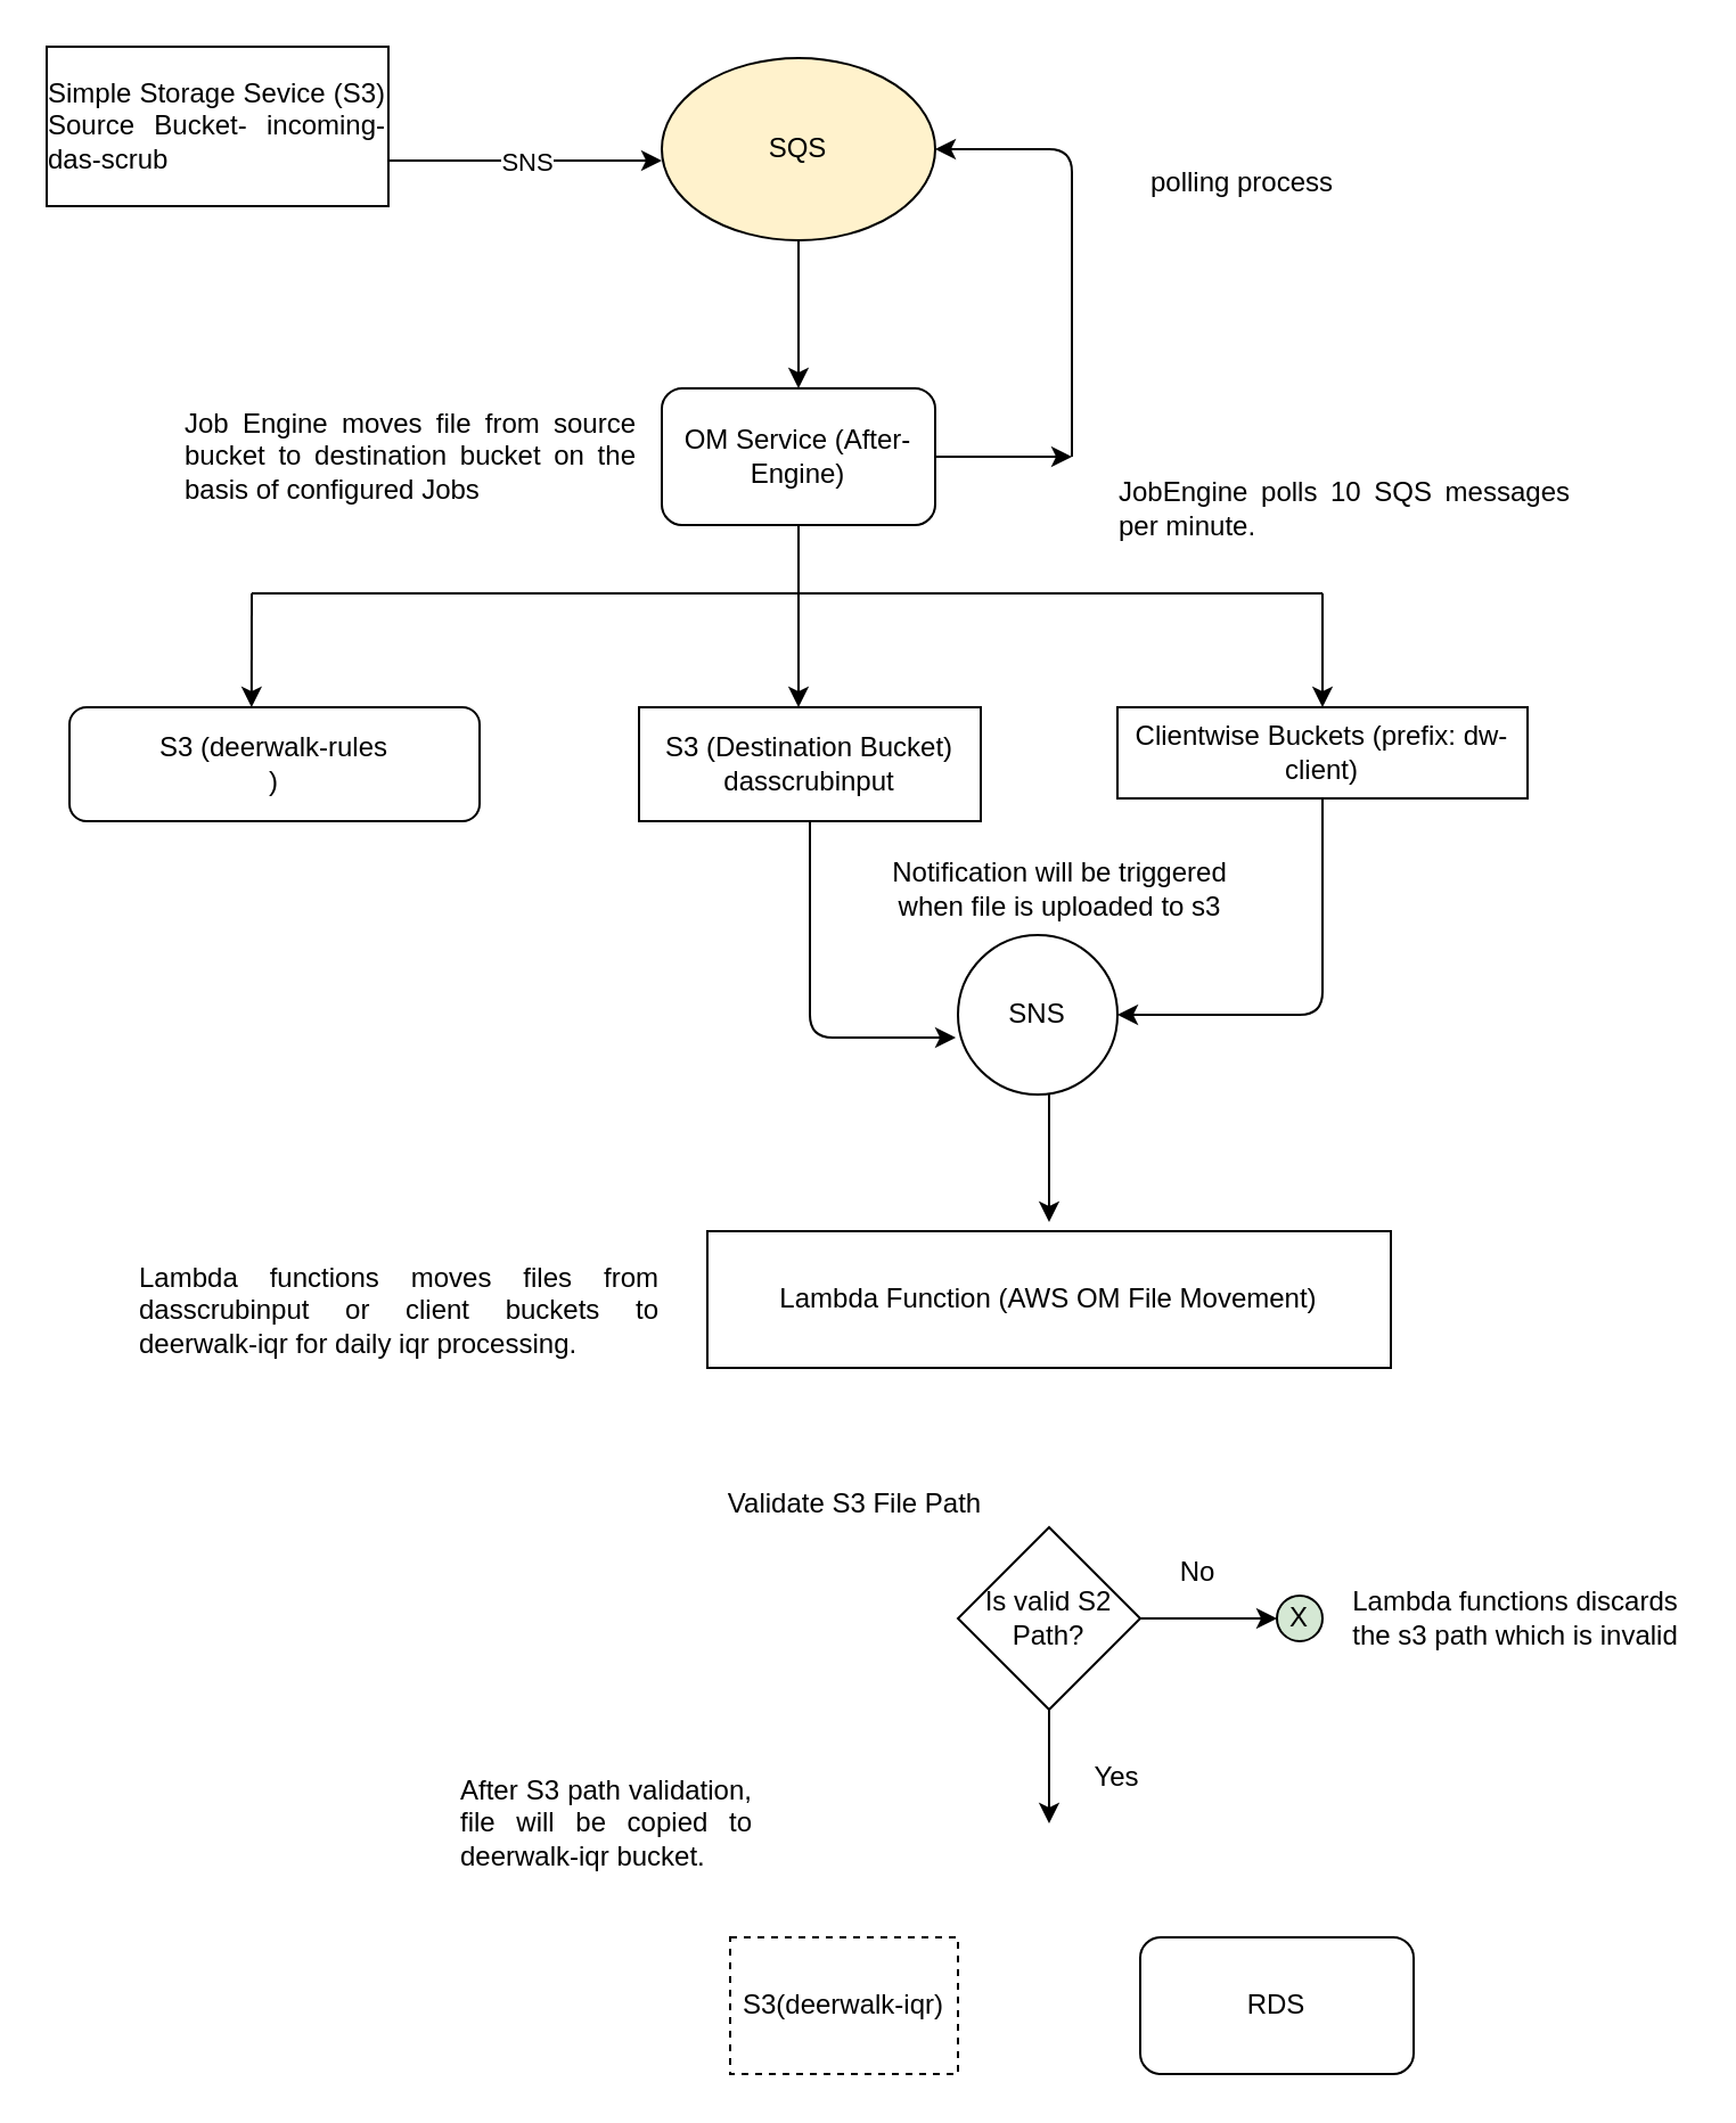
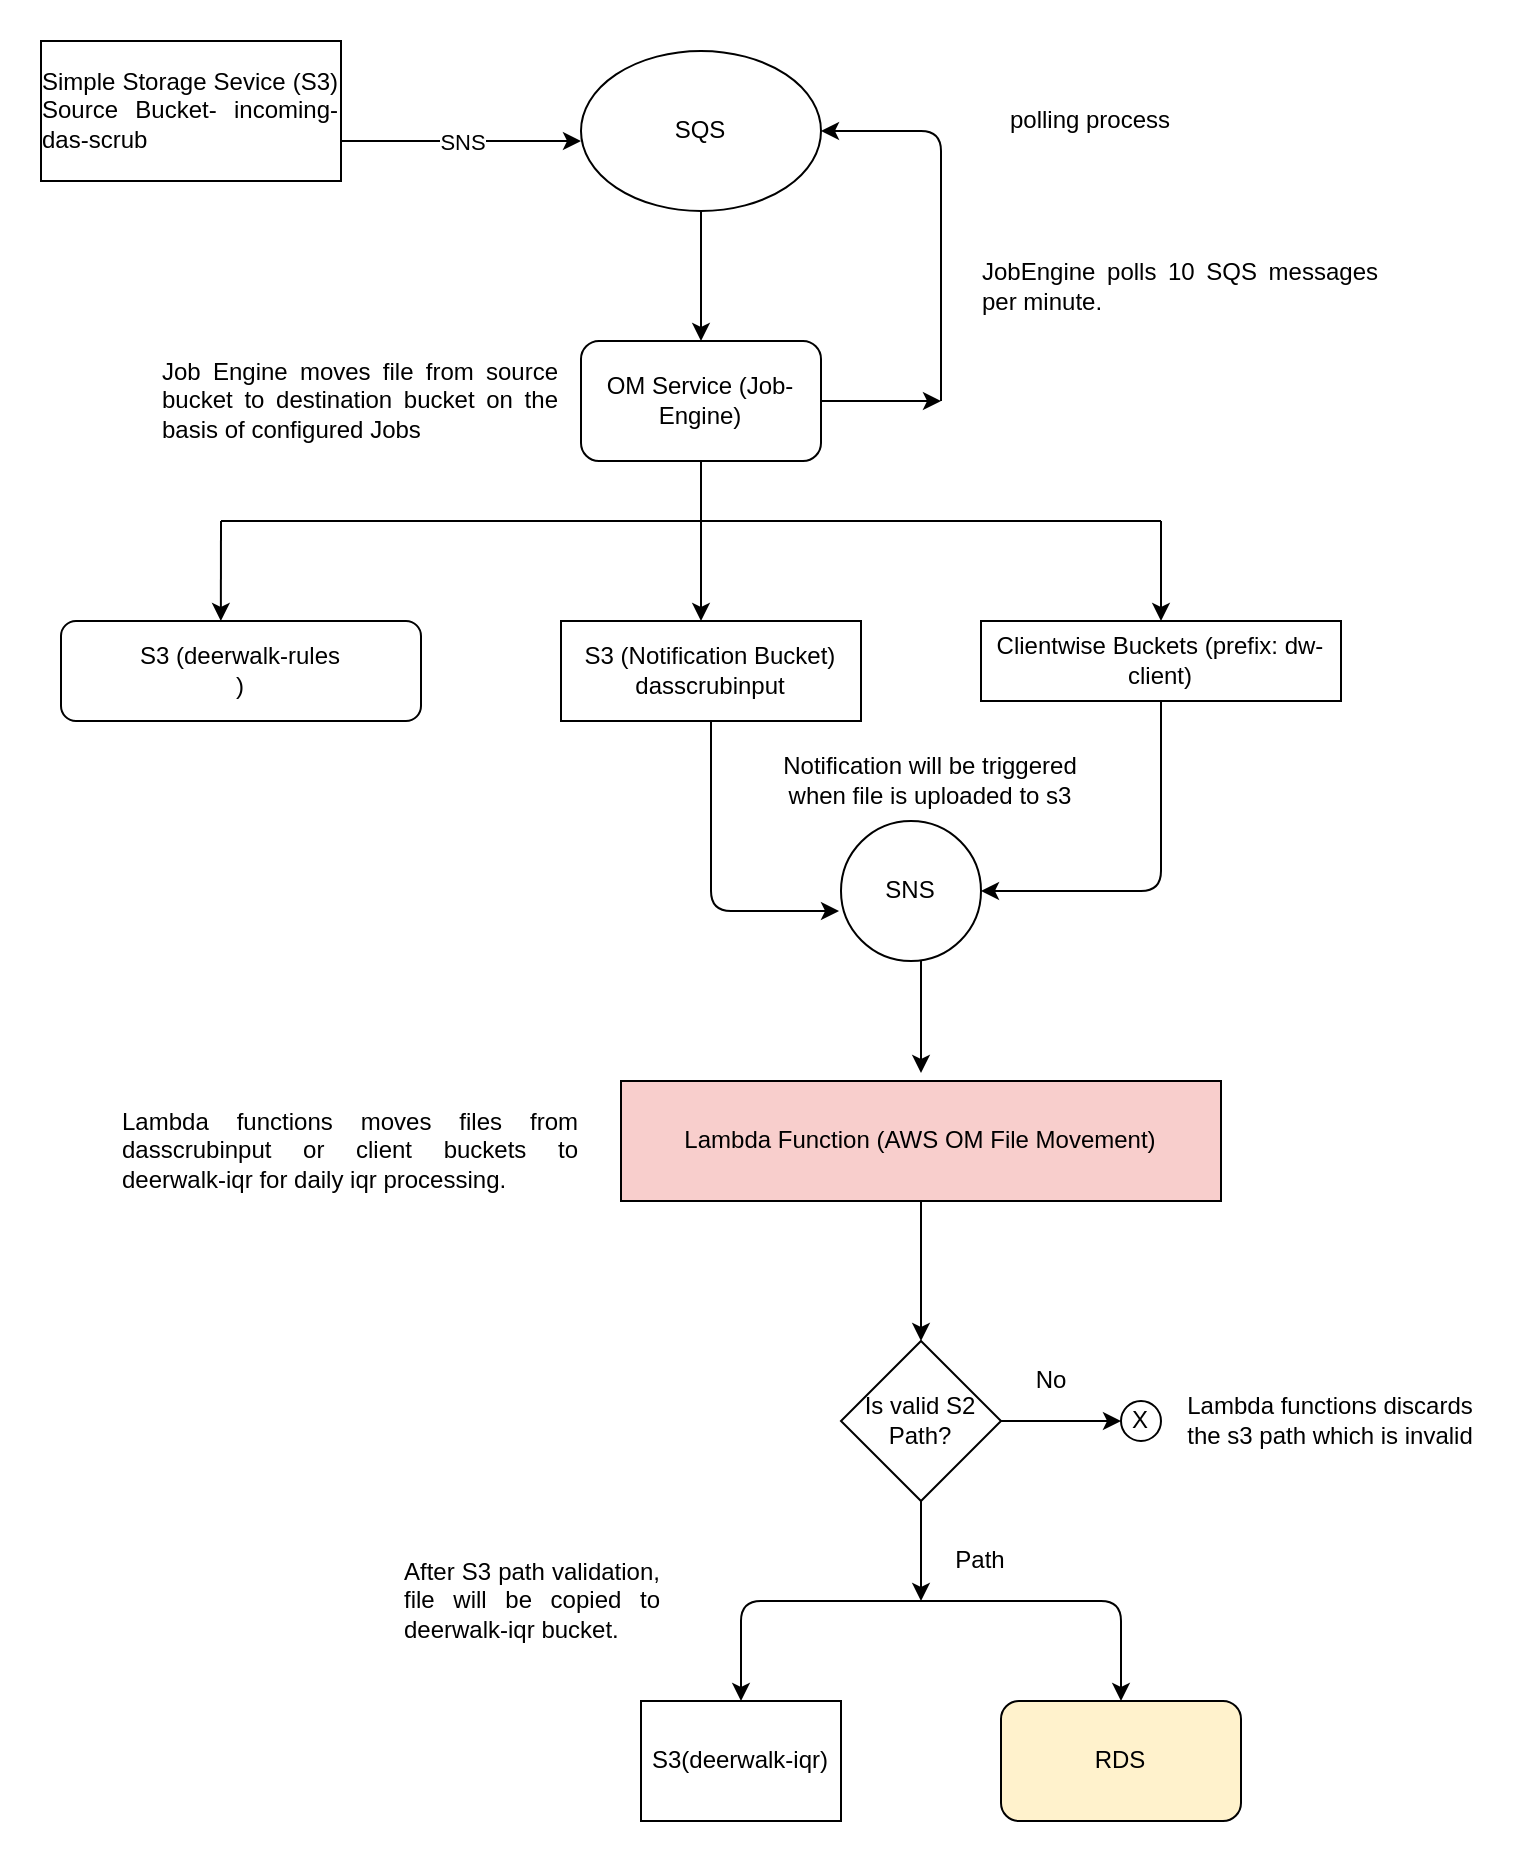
  <mxCell id="0" />
  <mxCell id="1" parent="0" />
  <mxCell id="2" value="&lt;div style=&quot;text-align: justify&quot;&gt;&lt;span&gt;Simple Storage Sevice (S3) Source Bucket- incoming-das-scrub&lt;/span&gt;&lt;/div&gt;" style="rounded=0;whiteSpace=wrap;html=1;" parent="1" vertex="1"><mxGeometry x="20" y="20" width="150" height="70" as="geometry" /></mxCell>
- <mxCell id="3" value="S3 (Destination Bucket) dasscrubinput" style="rounded=0;whiteSpace=wrap;html=1;" parent="1" vertex="1"><mxGeometry x="280" y="310" width="150" height="50" as="geometry" /></mxCell>
- <mxCell id="4" value="SQS" style="ellipse;whiteSpace=wrap;html=1;fillColor=#fff2cc;" parent="1" vertex="1"><mxGeometry x="290" y="25" width="120" height="80" as="geometry" /></mxCell>
+ <mxCell id="3" value="S3 (Notification Bucket) dasscrubinput" style="rounded=0;whiteSpace=wrap;html=1;" parent="1" vertex="1"><mxGeometry x="280" y="310" width="150" height="50" as="geometry" /></mxCell>
+ <mxCell id="4" value="SQS" style="ellipse;whiteSpace=wrap;html=1;" parent="1" vertex="1"><mxGeometry x="290" y="25" width="120" height="80" as="geometry" /></mxCell>
  <mxCell id="5" value="" style="endArrow=classic;html=1;" parent="1" edge="1"><mxGeometry relative="1" as="geometry"><mxPoint x="170" y="70" as="sourcePoint" /><mxPoint x="290" y="70" as="targetPoint" /><Array as="points" /></mxGeometry></mxCell>
  <mxCell id="6" value="SNS" style="edgeLabel;resizable=0;html=1;align=center;verticalAlign=middle;" parent="5" connectable="0" vertex="1"><mxGeometry relative="1" as="geometry" /></mxCell>
- <mxCell id="7" value="OM Service (After-Engine)" style="rounded=1;whiteSpace=wrap;html=1;" parent="1" vertex="1"><mxGeometry x="290" y="170" width="120" height="60" as="geometry" /></mxCell>
+ <mxCell id="7" value="OM Service (Job-Engine)" style="rounded=1;whiteSpace=wrap;html=1;" parent="1" vertex="1"><mxGeometry x="290" y="170" width="120" height="60" as="geometry" /></mxCell>
  <mxCell id="8" value="" style="endArrow=classic;html=1;" parent="1" source="4" edge="1"><mxGeometry width="50" height="50" relative="1" as="geometry"><mxPoint x="300" y="250" as="sourcePoint" /><mxPoint x="350" y="170" as="targetPoint" /></mxGeometry></mxCell>
- <mxCell id="9" value="polling process&lt;br&gt;" style="text;html=1;strokeColor=none;fillColor=none;align=center;verticalAlign=middle;whiteSpace=wrap;rounded=0;" parent="1" vertex="1"><mxGeometry x="490" y="70" width="110" height="20" as="geometry" /></mxCell>
+ <mxCell id="9" value="polling process&lt;br&gt;" style="text;html=1;strokeColor=none;fillColor=none;align=center;verticalAlign=middle;whiteSpace=wrap;rounded=0;" parent="1" vertex="1"><mxGeometry x="490" y="50" width="110" height="20" as="geometry" /></mxCell>
  <mxCell id="10" value="" style="endArrow=classic;html=1;exitX=1;exitY=0.5;exitDx=0;exitDy=0;" parent="1" source="7" edge="1"><mxGeometry width="50" height="50" relative="1" as="geometry"><mxPoint x="330" y="250" as="sourcePoint" /><mxPoint x="470" y="200" as="targetPoint" /></mxGeometry></mxCell>
  <mxCell id="11" value="" style="endArrow=classic;html=1;entryX=1;entryY=0.5;entryDx=0;entryDy=0;" parent="1" edge="1" target="4"><mxGeometry width="50" height="50" relative="1" as="geometry"><mxPoint x="470" y="200" as="sourcePoint" /><mxPoint x="470" y="60" as="targetPoint" /><Array as="points"><mxPoint x="470" y="65" /></Array></mxGeometry></mxCell>
  <mxCell id="12" value="" style="endArrow=classic;html=1;exitX=0.5;exitY=1;exitDx=0;exitDy=0;" parent="1" source="7" edge="1"><mxGeometry width="50" height="50" relative="1" as="geometry"><mxPoint x="300" y="250" as="sourcePoint" /><mxPoint x="350" y="310" as="targetPoint" /></mxGeometry></mxCell>
  <mxCell id="13" value="" style="endArrow=classic;html=1;exitX=0.5;exitY=1;exitDx=0;exitDy=0;entryX=-0.014;entryY=0.643;entryDx=0;entryDy=0;entryPerimeter=0;" parent="1" source="3" edge="1" target="21"><mxGeometry relative="1" as="geometry"><mxPoint x="270" y="270" as="sourcePoint" /><mxPoint x="355" y="440" as="targetPoint" /><Array as="points"><mxPoint x="355" y="455" /></Array></mxGeometry></mxCell>
- <mxCell id="14" value="Lambda Function (AWS OM File Movement)" style="rounded=0;whiteSpace=wrap;html=1;" parent="1" vertex="1"><mxGeometry x="310" y="540" width="300" height="60" as="geometry" /></mxCell>
+ <mxCell id="14" value="Lambda Function (AWS OM File Movement)" style="rounded=0;whiteSpace=wrap;html=1;fillColor=#f8cecc;" parent="1" vertex="1"><mxGeometry x="310" y="540" width="300" height="60" as="geometry" /></mxCell>
  <mxCell id="15" value="S3 (deerwalk-rules&lt;br&gt;)" style="whiteSpace=wrap;html=1;rounded=1;" vertex="1" parent="1"><mxGeometry x="30" y="310" width="180" height="50" as="geometry" /></mxCell>
  <mxCell id="16" value="Clientwise Buckets (prefix: dw-client)" style="rounded=0;whiteSpace=wrap;html=1;" vertex="1" parent="1"><mxGeometry x="490" y="310" width="180" height="40" as="geometry" /></mxCell>
  <mxCell id="17" value="" style="endArrow=none;html=1;" edge="1" parent="1"><mxGeometry width="50" height="50" relative="1" as="geometry"><mxPoint x="110" y="260" as="sourcePoint" /><mxPoint x="350" y="260" as="targetPoint" /></mxGeometry></mxCell>
  <mxCell id="18" value="" style="endArrow=none;html=1;" edge="1" parent="1"><mxGeometry width="50" height="50" relative="1" as="geometry"><mxPoint x="580" y="260" as="sourcePoint" /><mxPoint x="350" y="260" as="targetPoint" /></mxGeometry></mxCell>
  <mxCell id="19" value="" style="endArrow=classic;html=1;entryX=0.444;entryY=0;entryDx=0;entryDy=0;entryPerimeter=0;" edge="1" parent="1" target="15"><mxGeometry width="50" height="50" relative="1" as="geometry"><mxPoint x="110" y="260" as="sourcePoint" /><mxPoint x="360" y="330" as="targetPoint" /></mxGeometry></mxCell>
  <mxCell id="20" value="" style="endArrow=classic;html=1;entryX=0.5;entryY=0;entryDx=0;entryDy=0;" edge="1" parent="1" target="16"><mxGeometry width="50" height="50" relative="1" as="geometry"><mxPoint x="580" y="260" as="sourcePoint" /><mxPoint x="119.92" y="320" as="targetPoint" /></mxGeometry></mxCell>
  <mxCell id="21" value="SNS" style="ellipse;whiteSpace=wrap;html=1;aspect=fixed;" vertex="1" parent="1"><mxGeometry x="420" y="410" width="70" height="70" as="geometry" /></mxCell>
  <mxCell id="22" value="" style="endArrow=classic;html=1;" edge="1" parent="1"><mxGeometry relative="1" as="geometry"><mxPoint x="460" y="480" as="sourcePoint" /><mxPoint x="460" y="536" as="targetPoint" /></mxGeometry></mxCell>
  <mxCell id="23" value="" style="endArrow=classic;html=1;exitX=0.5;exitY=1;exitDx=0;exitDy=0;entryX=1;entryY=0.5;entryDx=0;entryDy=0;" edge="1" parent="1" source="16" target="21"><mxGeometry relative="1" as="geometry"><mxPoint x="365" y="370" as="sourcePoint" /><mxPoint x="580" y="430" as="targetPoint" /><Array as="points"><mxPoint x="580" y="445" /></Array></mxGeometry></mxCell>
- <mxCell id="24" value="S3(deerwalk-iqr)" style="rounded=0;whiteSpace=wrap;html=1;dashed=1;" vertex="1" parent="1"><mxGeometry x="320" y="850" width="100" height="60" as="geometry" /></mxCell>
+ <mxCell id="24" value="S3(deerwalk-iqr)" style="rounded=0;whiteSpace=wrap;html=1;" vertex="1" parent="1"><mxGeometry x="320" y="850" width="100" height="60" as="geometry" /></mxCell>
  <mxCell id="25" value="Is valid S2 Path?" style="rhombus;whiteSpace=wrap;html=1;" vertex="1" parent="1"><mxGeometry x="420" y="670" width="80" height="80" as="geometry" /></mxCell>
- <mxCell id="27" value="Yes" style="text;html=1;strokeColor=none;fillColor=none;align=center;verticalAlign=middle;whiteSpace=wrap;rounded=0;" vertex="1" parent="1"><mxGeometry x="470" y="770" width="40" height="20" as="geometry" /></mxCell>
+ <mxCell id="26" value="" style="endArrow=classic;html=1;exitX=0.5;exitY=1;exitDx=0;exitDy=0;entryX=0.5;entryY=0;entryDx=0;entryDy=0;" edge="1" parent="1" source="14" target="25"><mxGeometry width="50" height="50" relative="1" as="geometry"><mxPoint x="420" y="660" as="sourcePoint" /><mxPoint x="460" y="650" as="targetPoint" /></mxGeometry></mxCell>
+ <mxCell id="27" value="Path" style="text;html=1;strokeColor=none;fillColor=none;align=center;verticalAlign=middle;whiteSpace=wrap;rounded=0;" vertex="1" parent="1"><mxGeometry x="470" y="770" width="40" height="20" as="geometry" /></mxCell>
  <mxCell id="28" value="" style="endArrow=classic;html=1;" edge="1" parent="1"><mxGeometry width="50" height="50" relative="1" as="geometry"><mxPoint x="500" y="710" as="sourcePoint" /><mxPoint x="560" y="710" as="targetPoint" /></mxGeometry></mxCell>
- <mxCell id="29" value="Validate S3 File Path" style="text;html=1;strokeColor=none;fillColor=none;align=center;verticalAlign=middle;whiteSpace=wrap;rounded=0;" vertex="1" parent="1"><mxGeometry x="300" y="650" width="150" height="20" as="geometry" /></mxCell>
- <mxCell id="30" value="X" style="ellipse;whiteSpace=wrap;html=1;fillColor=#d5e8d4;" vertex="1" parent="1"><mxGeometry x="560" y="700" width="20" height="20" as="geometry" /></mxCell>
+ <mxCell id="30" value="X" style="ellipse;whiteSpace=wrap;html=1;" vertex="1" parent="1"><mxGeometry x="560" y="700" width="20" height="20" as="geometry" /></mxCell>
  <mxCell id="31" value="No" style="text;html=1;align=center;verticalAlign=middle;resizable=0;points=[];autosize=1;" vertex="1" parent="1"><mxGeometry x="510" y="680" width="30" height="20" as="geometry" /></mxCell>
  <mxCell id="32" value="&lt;div style=&quot;text-align: justify&quot;&gt;&lt;span&gt;Job Engine moves file from source bucket to destination bucket on the basis of configured Jobs&lt;/span&gt;&lt;/div&gt;" style="text;html=1;strokeColor=none;fillColor=none;align=center;verticalAlign=middle;whiteSpace=wrap;rounded=0;" vertex="1" parent="1"><mxGeometry x="80" y="175" width="200" height="50" as="geometry" /></mxCell>
  <mxCell id="33" value="&lt;div style=&quot;text-align: justify&quot;&gt;&lt;span&gt;Lambda functions moves files from dasscrubinput or client buckets to deerwalk-iqr for daily iqr processing.&lt;/span&gt;&lt;/div&gt;" style="text;html=1;strokeColor=none;fillColor=none;align=center;verticalAlign=middle;whiteSpace=wrap;rounded=0;" vertex="1" parent="1"><mxGeometry x="60" y="540" width="230" height="70" as="geometry" /></mxCell>
  <mxCell id="34" value="Lambda functions discards the s3 path which is invalid" style="text;html=1;strokeColor=none;fillColor=none;align=center;verticalAlign=middle;whiteSpace=wrap;rounded=0;" vertex="1" parent="1"><mxGeometry x="590" y="670" width="150" height="80" as="geometry" /></mxCell>
- <mxCell id="35" value="&lt;div style=&quot;text-align: justify&quot;&gt;&lt;span&gt;JobEngine polls 10 SQS messages per minute.&lt;/span&gt;&lt;/div&gt;" style="text;html=1;strokeColor=none;fillColor=none;align=center;verticalAlign=middle;whiteSpace=wrap;rounded=0;" vertex="1" parent="1"><mxGeometry x="490" y="185" width="200" height="75" as="geometry" /></mxCell>
- <mxCell id="36" value="RDS" style="rounded=1;whiteSpace=wrap;html=1;" vertex="1" parent="1"><mxGeometry x="500" y="850" width="120" height="60" as="geometry" /></mxCell>
+ <mxCell id="35" value="&lt;div style=&quot;text-align: justify&quot;&gt;&lt;span&gt;JobEngine polls 10 SQS messages per minute.&lt;/span&gt;&lt;/div&gt;" style="text;html=1;strokeColor=none;fillColor=none;align=center;verticalAlign=middle;whiteSpace=wrap;rounded=0;" vertex="1" parent="1"><mxGeometry x="490" y="105" width="200" height="75" as="geometry" /></mxCell>
+ <mxCell id="36" value="RDS" style="rounded=1;whiteSpace=wrap;html=1;fillColor=#fff2cc;" vertex="1" parent="1"><mxGeometry x="500" y="850" width="120" height="60" as="geometry" /></mxCell>
+ <mxCell id="37" value="" style="endArrow=classic;startArrow=classic;html=1;exitX=0.5;exitY=0;exitDx=0;exitDy=0;entryX=0.5;entryY=0;entryDx=0;entryDy=0;" edge="1" parent="1" source="24" target="36"><mxGeometry width="50" height="50" relative="1" as="geometry"><mxPoint x="360" y="800" as="sourcePoint" /><mxPoint x="550" y="800" as="targetPoint" /><Array as="points"><mxPoint x="370" y="800" /><mxPoint x="460" y="800" /><mxPoint x="560" y="800" /></Array></mxGeometry></mxCell>
  <mxCell id="38" value="" style="endArrow=classic;html=1;" edge="1" parent="1" source="25"><mxGeometry width="50" height="50" relative="1" as="geometry"><mxPoint x="310" y="770" as="sourcePoint" /><mxPoint x="460" y="800" as="targetPoint" /></mxGeometry></mxCell>
  <mxCell id="39" value="Notification will be triggered when file is uploaded to s3" style="text;html=1;strokeColor=none;fillColor=none;align=center;verticalAlign=middle;whiteSpace=wrap;rounded=0;" vertex="1" parent="1"><mxGeometry x="390" y="370" width="150" height="40" as="geometry" /></mxCell>
  <mxCell id="40" value="&lt;div style=&quot;text-align: justify&quot;&gt;&lt;span&gt;After S3 path validation, file will be copied to deerwalk-iqr bucket.&lt;/span&gt;&lt;/div&gt;" style="text;html=1;strokeColor=none;fillColor=none;align=left;verticalAlign=middle;whiteSpace=wrap;rounded=0;" vertex="1" parent="1"><mxGeometry x="200" y="780" width="130" height="40" as="geometry" /></mxCell>
